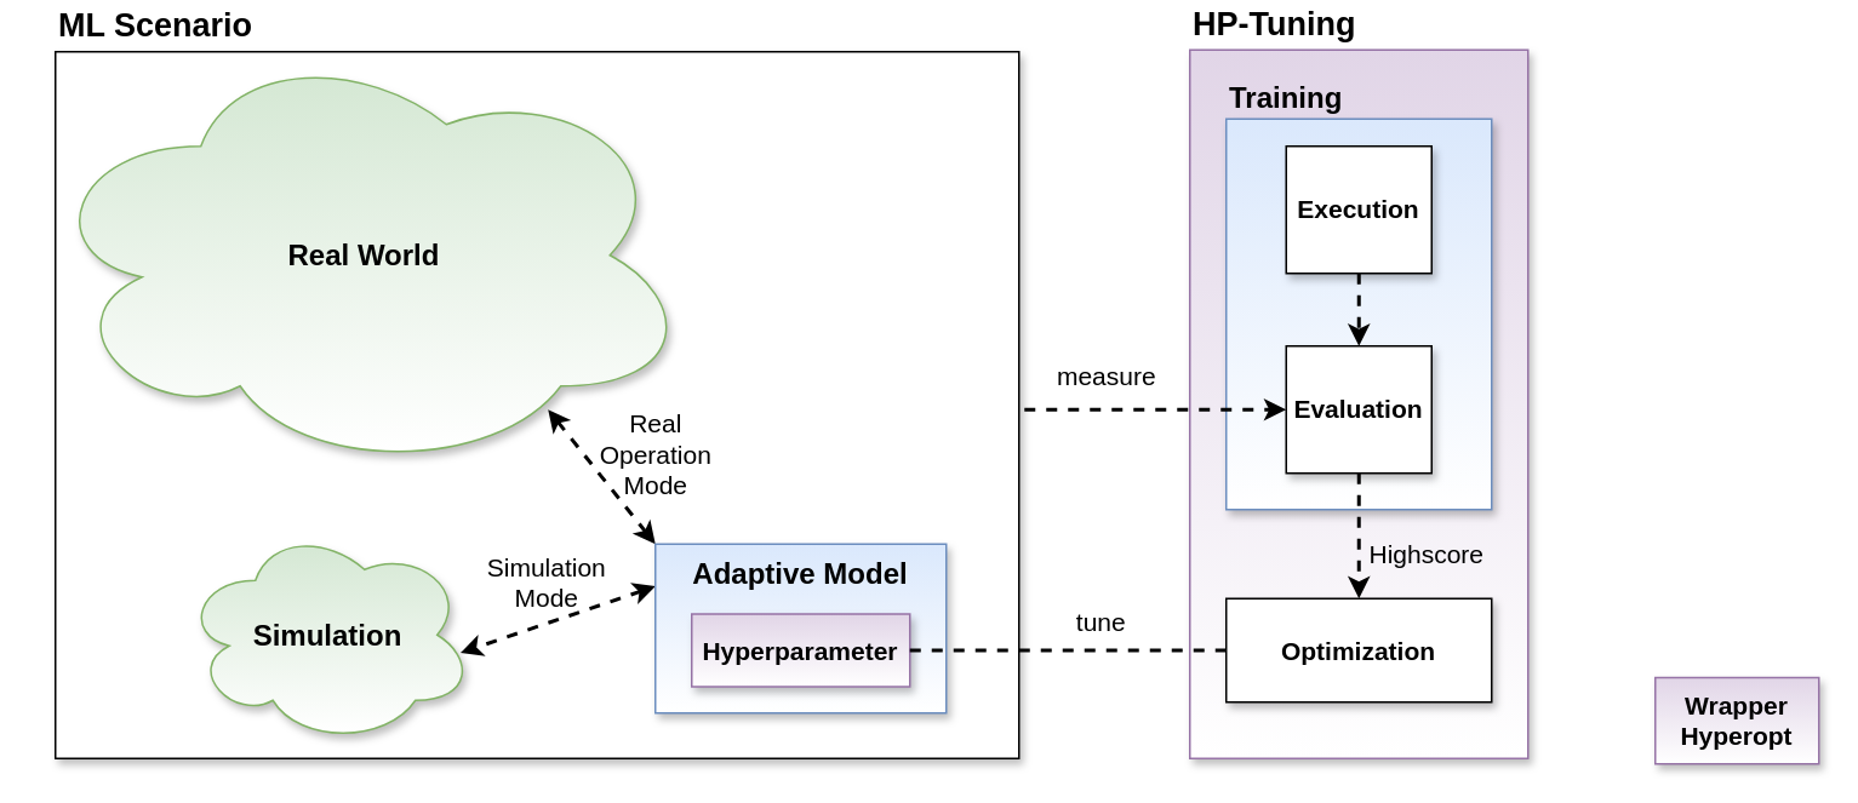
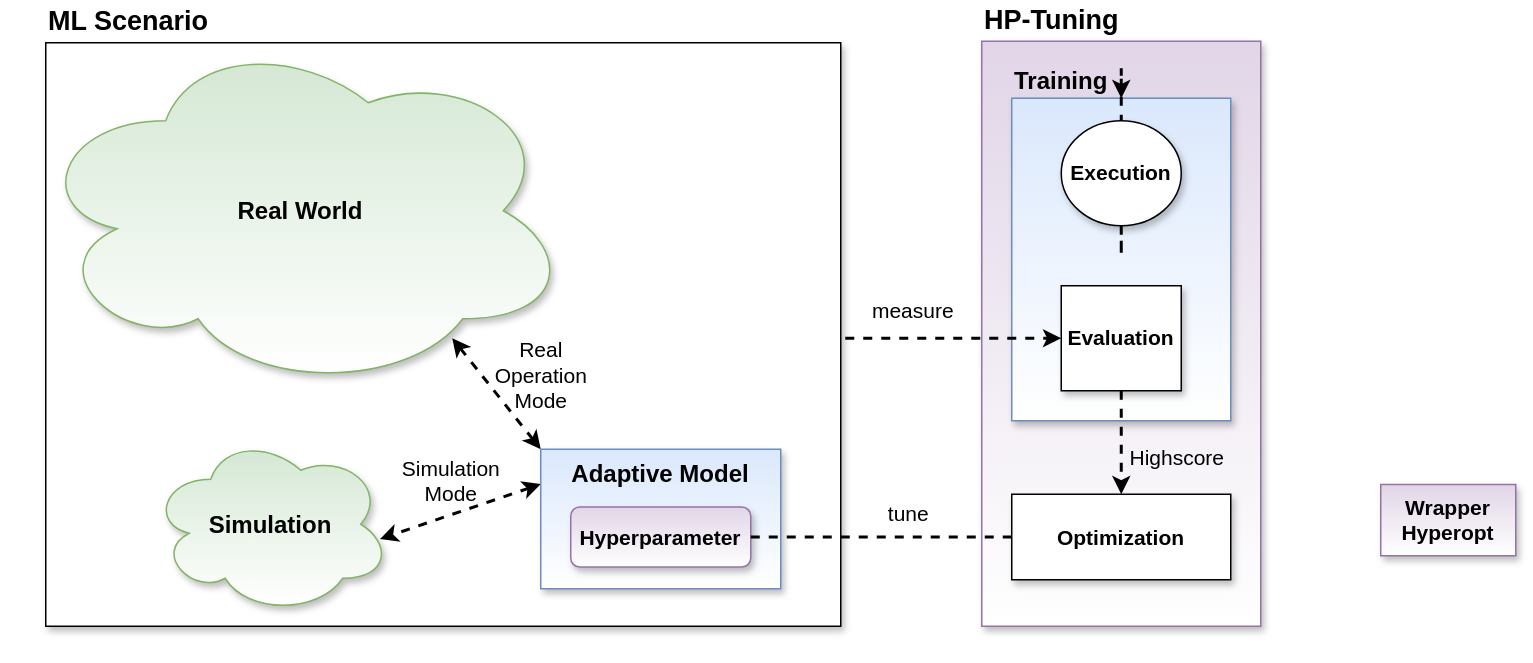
  <mxCell id="0" />
  <mxCell id="1" parent="0" />
  <mxCell id="2" value="HP-Tuning" style="rounded=0;whiteSpace=wrap;html=1;fillColor=#e1d5e7;verticalAlign=bottom;fontStyle=1;align=left;fontSize=18;labelPosition=center;verticalLabelPosition=top;shadow=1;strokeColor=#9673a6;gradientColor=#FFFFFF;" parent="1" vertex="1"><mxGeometry x="654" y="27" width="186" height="390" as="geometry" /></mxCell>
  <mxCell id="3" value="Training" style="rounded=0;whiteSpace=wrap;html=1;fillColor=#dae8fc;verticalAlign=bottom;fontStyle=1;align=left;fontSize=16;labelPosition=center;verticalLabelPosition=top;shadow=1;strokeColor=#6c8ebf;gradientColor=#FFFFFF;" parent="1" vertex="1"><mxGeometry x="674" y="65" width="146" height="215" as="geometry" /></mxCell>
  <mxCell id="4" value="ML Scenario" style="rounded=0;whiteSpace=wrap;html=1;align=left;verticalAlign=bottom;fontStyle=1;fontSize=18;labelPosition=center;verticalLabelPosition=top;shadow=1;" parent="1" vertex="1"><mxGeometry x="30" y="28" width="530" height="389" as="geometry" /></mxCell>
  <mxCell id="5" value="Simulation" style="ellipse;shape=cloud;whiteSpace=wrap;html=1;shadow=1;fontStyle=1;fontSize=16;fillColor=#d5e8d4;strokeColor=#82b366;gradientColor=#FFFFFF;" parent="1" vertex="1"><mxGeometry x="100" y="289" width="160" height="120" as="geometry" /></mxCell>
  <mxCell id="6" value="Real World" style="ellipse;shape=cloud;whiteSpace=wrap;html=1;shadow=1;fontSize=16;fontStyle=1;fillColor=#d5e8d4;strokeColor=#82b366;gradientColor=#FFFFFF;" parent="1" vertex="1"><mxGeometry x="20" y="20" width="360" height="240" as="geometry" /></mxCell>
- <mxCell id="7" value="Wrapper&lt;br style=&quot;font-size: 14px;&quot;&gt;Hyperopt" style="rounded=0;whiteSpace=wrap;html=1;fontSize=14;fillColor=#e1d5e7;strokeColor=#9673a6;gradientColor=#FFFFFF;shadow=1;fontStyle=1" parent="1" vertex="1"><mxGeometry x="910" y="372.5" width="90" height="47.5" as="geometry" /></mxCell>
+ <mxCell id="7" value="Wrapper&lt;br style=&quot;font-size: 14px;&quot;&gt;Hyperopt" style="rounded=0;whiteSpace=wrap;html=1;fontSize=14;fillColor=#e1d5e7;strokeColor=#9673a6;gradientColor=#FFFFFF;shadow=1;fontStyle=1" parent="1" vertex="1"><mxGeometry x="920" y="322.5" width="90" height="47.5" as="geometry" /></mxCell>
  <mxCell id="8" value="Highscore" style="edgeStyle=orthogonalEdgeStyle;rounded=0;orthogonalLoop=1;jettySize=auto;html=1;dashed=1;strokeWidth=2;fontSize=14;startArrow=none;startFill=0;endArrow=classic;endFill=1;entryX=0.5;entryY=0;entryDx=0;entryDy=0;labelBackgroundColor=none;" parent="1" source="9" target="15" edge="1"><mxGeometry x="0.3" y="37" relative="1" as="geometry"><mxPoint x="714" y="297" as="targetPoint" /><mxPoint as="offset" /></mxGeometry></mxCell>
  <mxCell id="9" value="Evaluation" style="rounded=0;whiteSpace=wrap;html=1;fontSize=14;fillColor=default;gradientColor=#FFFFFF;fontStyle=1;shadow=1;" parent="1" vertex="1"><mxGeometry x="707" y="190" width="80" height="70" as="geometry" /></mxCell>
  <mxCell id="10" value="measure" style="endArrow=classic;html=1;rounded=0;dashed=1;strokeWidth=2;fontSize=14;entryX=0;entryY=0.5;entryDx=0;entryDy=0;endFill=1;startArrow=none;startFill=0;fontStyle=0;labelBackgroundColor=none;" parent="1" target="9" edge="1"><mxGeometry x="-0.375" y="18" width="50" height="50" relative="1" as="geometry"><mxPoint x="563" y="225" as="sourcePoint" /><mxPoint x="490" y="250" as="targetPoint" /><mxPoint as="offset" /></mxGeometry></mxCell>
- <mxCell id="11" value="" style="edgeStyle=orthogonalEdgeStyle;rounded=0;orthogonalLoop=1;jettySize=auto;html=1;dashed=1;strokeWidth=2;fontSize=14;startArrow=none;startFill=0;endArrow=classic;endFill=1;" parent="1" source="12" target="9" edge="1"><mxGeometry relative="1" as="geometry" /></mxCell>
- <mxCell id="12" value="Execution" style="rounded=0;whiteSpace=wrap;html=1;fontSize=14;fillColor=default;gradientColor=#FFFFFF;fontStyle=1;shadow=1;" parent="1" vertex="1"><mxGeometry x="707" y="80" width="80" height="70" as="geometry" /></mxCell>
+ <mxCell id="11" value="" style="edgeStyle=orthogonalEdgeStyle;rounded=0;orthogonalLoop=1;jettySize=auto;html=1;dashed=1;strokeWidth=2;fontSize=14;startArrow=none;startFill=0;endArrow=classic;endFill=1;" parent="1" source="12" target="3" edge="1"><mxGeometry relative="1" as="geometry" /></mxCell>
+ <mxCell id="12" value="Execution" style="ellipse;whiteSpace=wrap;html=1;fontSize=14;fillColor=default;gradientColor=#FFFFFF;fontStyle=1;shadow=1;" parent="1" vertex="1"><mxGeometry x="707" y="80" width="80" height="70" as="geometry" /></mxCell>
  <mxCell id="13" value="Simulation&lt;br&gt;Mode" style="endArrow=classic;html=1;rounded=0;dashed=1;strokeWidth=2;fontSize=14;exitX=0;exitY=0.25;exitDx=0;exitDy=0;startArrow=classic;startFill=1;labelBackgroundColor=none;entryX=0.955;entryY=0.582;entryDx=0;entryDy=0;entryPerimeter=0;" parent="1" source="16" target="5" edge="1"><mxGeometry x="-0.01" y="-22" width="50" height="50" relative="1" as="geometry"><mxPoint x="356" y="347" as="sourcePoint" /><mxPoint x="250" y="356" as="targetPoint" /><mxPoint as="offset" /></mxGeometry></mxCell>
  <mxCell id="14" value="Real&lt;br&gt;Operation&lt;br&gt;Mode" style="endArrow=classic;html=1;rounded=0;dashed=1;strokeWidth=2;fontSize=14;startArrow=classic;startFill=1;labelBackgroundColor=none;exitX=0;exitY=0;exitDx=0;exitDy=0;" parent="1" source="16" edge="1"><mxGeometry x="-0.19" y="-31" width="50" height="50" relative="1" as="geometry"><mxPoint x="381.367" y="303.241" as="sourcePoint" /><mxPoint x="301" y="225" as="targetPoint" /><mxPoint x="-1" as="offset" /></mxGeometry></mxCell>
  <mxCell id="15" value="Optimization" style="rounded=0;whiteSpace=wrap;html=1;fontSize=14;fillColor=default;gradientColor=#FFFFFF;fontStyle=1;shadow=1;" parent="1" vertex="1"><mxGeometry x="674" y="329" width="146" height="57" as="geometry" /></mxCell>
  <mxCell id="16" value="Adaptive Model" style="rounded=0;whiteSpace=wrap;html=1;fontSize=16;fillColor=#dae8fc;strokeColor=#6c8ebf;gradientColor=#FFFFFF;fontStyle=1;verticalAlign=top;shadow=1;" parent="1" vertex="1"><mxGeometry x="360" y="299" width="160" height="93" as="geometry" /></mxCell>
- <mxCell id="17" value="Hyperparameter" style="rounded=0;whiteSpace=wrap;html=1;fontSize=14;fillColor=#e1d5e7;strokeColor=#9673a6;fontStyle=1;verticalAlign=middle;gradientColor=#FFFFFF;shadow=1;" parent="1" vertex="1"><mxGeometry x="380" y="337.5" width="120" height="40" as="geometry" /></mxCell>
+ <mxCell id="17" value="Hyperparameter" style="whiteSpace=wrap;html=1;fontSize=14;fillColor=#e1d5e7;strokeColor=#9673a6;fontStyle=1;verticalAlign=middle;gradientColor=#FFFFFF;shadow=1;rounded=1;" parent="1" vertex="1"><mxGeometry x="380" y="337.5" width="120" height="40" as="geometry" /></mxCell>
  <mxCell id="18" value="tune" style="edgeStyle=orthogonalEdgeStyle;rounded=0;orthogonalLoop=1;jettySize=auto;html=1;fontSize=14;dashed=1;strokeWidth=2;fontStyle=0;labelBackgroundColor=none;exitX=0;exitY=0.5;exitDx=0;exitDy=0;entryX=1;entryY=0.5;entryDx=0;entryDy=0;endArrow=none;" parent="1" source="15" target="17" edge="1"><mxGeometry x="-0.205" y="-16" relative="1" as="geometry"><mxPoint as="offset" /><mxPoint x="654" y="332" as="sourcePoint" /><mxPoint x="493" y="368" as="targetPoint" /></mxGeometry></mxCell>
